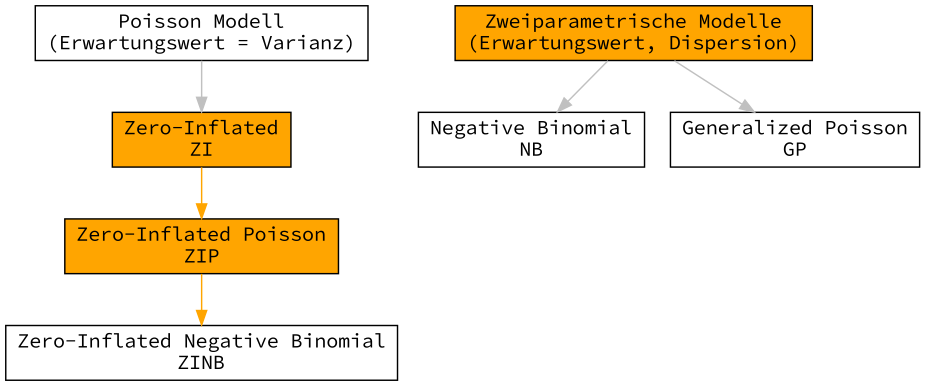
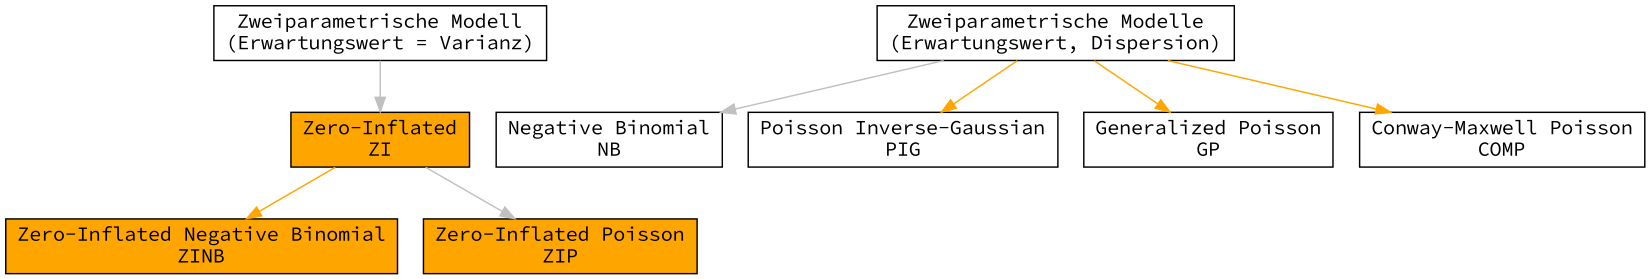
  digraph {
    fontname="Source Code Pro"
    node [fillcolor=white fontname="Source Code Pro" shape=rectangle style=filled]
    edge [color=orange fontname="Source Code Pro"]
-   n1 [label="Poisson Modell\n(Erwartungswert = Varianz)"]
+   n1 [label="Zweiparametrische Modell\n(Erwartungswert = Varianz)"]
    n2 [fillcolor=orange label="Zero-Inflated\nZI"]
-   n3 [fillcolor=orange label="Zweiparametrische Modelle\n(Erwartungswert, Dispersion)"]
+   n3 [label="Zweiparametrische Modelle\n(Erwartungswert, Dispersion)"]
    n4 [label="Negative Binomial\nNB"]
+   n5 [label="Poisson Inverse-Gaussian\nPIG"]
    n6 [label="Generalized Poisson\nGP"]
-   n8 [label="Zero-Inflated Negative Binomial\nZINB"]
+   n7 [label="Conway-Maxwell Poisson\nCOMP"]
+   n8 [fillcolor=orange label="Zero-Inflated Negative Binomial\nZINB"]
    n9 [fillcolor=orange label="Zero-Inflated Poisson\nZIP"]
    n1 -> n2 [color=grey]
-   n9 -> n8
-   n2 -> n9
+   n2 -> n8
+   n2 -> n9 [color=grey]
    n3 -> n4 [color=grey]
-   n3 -> n6 [color=grey]
+   n3 -> n5
+   n3 -> n6
+   n3 -> n7
  }
